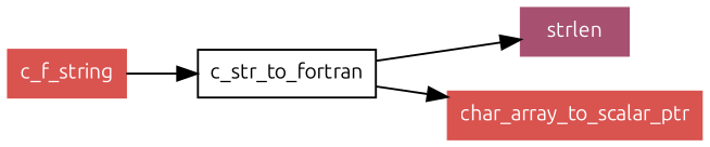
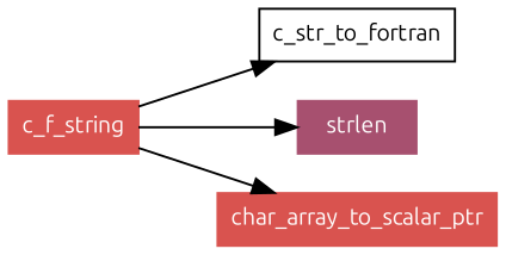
  digraph {
    concentrate=false
    fontname=Ubuntu
    rankdir=LR
    node [fontname=Ubuntu fontsize=10.5 margin=0.08 shape=box color="#d9534f" fontcolor=white style=filled]
    edge [color="#000000" fontname=Ubuntu fontsize=9.5]
    n1 [height=0.0 label=c_str_to_fortran color="" fontcolor="" style=""]
    n2 [height=0.0 label=c_f_string]
    n3 [color="#A7506F" height=0.0 label=strlen]
    n4 [height=0.0 label=char_array_to_scalar_ptr]
    n2 -> n1
-   n1 -> n3
-   n1 -> n4
+   n2 -> n3
+   n2 -> n4
  }
